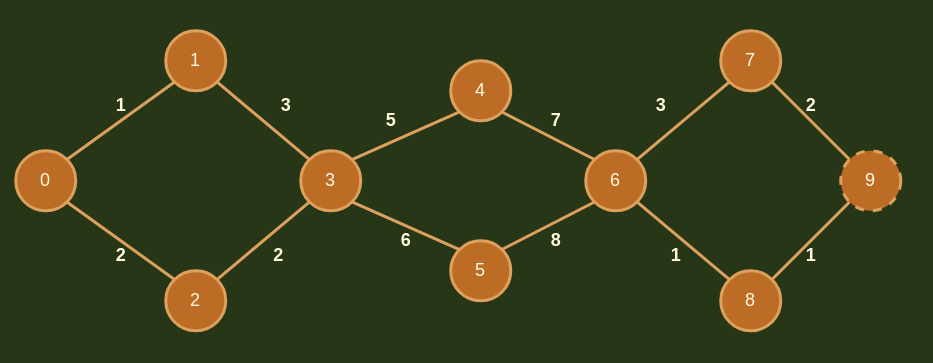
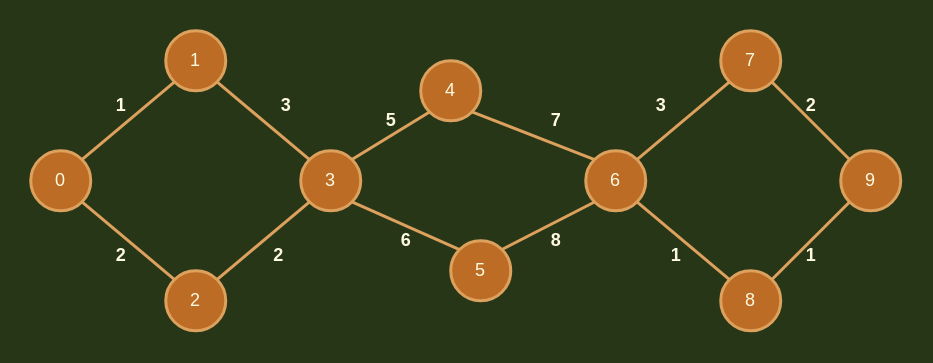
  <mxCell id="0" />
  <mxCell id="1" parent="0" />
  <mxCell id="2" style="edgeStyle=none;rounded=0;orthogonalLoop=1;jettySize=auto;html=1;exitX=1;exitY=0;exitDx=0;exitDy=0;entryX=0;entryY=1;entryDx=0;entryDy=0;endArrow=none;endFill=0;labelBackgroundColor=#283618;strokeColor=#DDA15E;fontColor=#FEFAE0;strokeWidth=2;" edge="1" parent="1" source="4" target="9"><mxGeometry relative="1" as="geometry" /></mxCell>
  <mxCell id="3" style="edgeStyle=none;rounded=0;orthogonalLoop=1;jettySize=auto;html=1;exitX=1;exitY=1;exitDx=0;exitDy=0;entryX=0;entryY=0;entryDx=0;entryDy=0;endArrow=none;endFill=0;labelBackgroundColor=#283618;strokeColor=#DDA15E;fontColor=#FEFAE0;strokeWidth=2;" edge="1" parent="1" source="4" target="11"><mxGeometry relative="1" as="geometry" /></mxCell>
- <mxCell id="4" value="0" style="ellipse;whiteSpace=wrap;html=1;aspect=fixed;fillColor=#BC6C25;strokeColor=#DDA15E;fontColor=#FEFAE0;strokeWidth=2;" vertex="1" parent="1"><mxGeometry x="10" y="100" width="40" height="40" as="geometry" /></mxCell>
+ <mxCell id="4" value="0" style="ellipse;whiteSpace=wrap;html=1;aspect=fixed;fillColor=#BC6C25;strokeColor=#DDA15E;fontColor=#FEFAE0;strokeWidth=2;" vertex="1" parent="1"><mxGeometry x="20" y="100" width="40" height="40" as="geometry" /></mxCell>
  <mxCell id="5" style="edgeStyle=none;rounded=0;orthogonalLoop=1;jettySize=auto;html=1;exitX=1;exitY=0;exitDx=0;exitDy=0;entryX=0;entryY=1;entryDx=0;entryDy=0;endArrow=none;endFill=0;labelBackgroundColor=#283618;strokeColor=#DDA15E;fontColor=#FEFAE0;strokeWidth=2;" edge="1" parent="1" source="7" target="13"><mxGeometry relative="1" as="geometry" /></mxCell>
  <mxCell id="6" style="edgeStyle=none;rounded=0;orthogonalLoop=1;jettySize=auto;html=1;exitX=1;exitY=1;exitDx=0;exitDy=0;entryX=0;entryY=0;entryDx=0;entryDy=0;endArrow=none;endFill=0;labelBackgroundColor=#283618;strokeColor=#DDA15E;fontColor=#FEFAE0;strokeWidth=2;" edge="1" parent="1" source="7" target="15"><mxGeometry relative="1" as="geometry" /></mxCell>
  <mxCell id="7" value="3" style="ellipse;whiteSpace=wrap;html=1;aspect=fixed;fillColor=#BC6C25;strokeColor=#DDA15E;fontColor=#FEFAE0;strokeWidth=2;" vertex="1" parent="1"><mxGeometry x="200" y="100" width="40" height="40" as="geometry" /></mxCell>
  <mxCell id="8" style="edgeStyle=none;rounded=0;orthogonalLoop=1;jettySize=auto;html=1;exitX=1;exitY=1;exitDx=0;exitDy=0;entryX=0;entryY=0;entryDx=0;entryDy=0;endArrow=none;endFill=0;labelBackgroundColor=#283618;strokeColor=#DDA15E;fontColor=#FEFAE0;strokeWidth=2;" edge="1" parent="1" source="9" target="7"><mxGeometry relative="1" as="geometry" /></mxCell>
  <mxCell id="9" value="1" style="ellipse;whiteSpace=wrap;html=1;aspect=fixed;fillColor=#BC6C25;strokeColor=#DDA15E;fontColor=#FEFAE0;strokeWidth=2;" vertex="1" parent="1"><mxGeometry x="110" y="20" width="40" height="40" as="geometry" /></mxCell>
  <mxCell id="10" style="edgeStyle=none;rounded=0;orthogonalLoop=1;jettySize=auto;html=1;exitX=1;exitY=0;exitDx=0;exitDy=0;entryX=0;entryY=1;entryDx=0;entryDy=0;endArrow=none;endFill=0;labelBackgroundColor=#283618;strokeColor=#DDA15E;fontColor=#FEFAE0;strokeWidth=2;" edge="1" parent="1" source="11" target="7"><mxGeometry relative="1" as="geometry" /></mxCell>
  <mxCell id="11" value="2" style="ellipse;whiteSpace=wrap;html=1;aspect=fixed;fillColor=#BC6C25;strokeColor=#DDA15E;fontColor=#FEFAE0;strokeWidth=2;" vertex="1" parent="1"><mxGeometry x="110" y="180" width="40" height="40" as="geometry" /></mxCell>
  <mxCell id="12" style="edgeStyle=none;rounded=0;orthogonalLoop=1;jettySize=auto;html=1;exitX=1;exitY=1;exitDx=0;exitDy=0;entryX=0;entryY=0;entryDx=0;entryDy=0;endArrow=none;endFill=0;labelBackgroundColor=#283618;strokeColor=#DDA15E;fontColor=#FEFAE0;strokeWidth=2;" edge="1" parent="1" source="13" target="18"><mxGeometry relative="1" as="geometry" /></mxCell>
- <mxCell id="13" value="4" style="ellipse;whiteSpace=wrap;html=1;aspect=fixed;fillColor=#BC6C25;strokeColor=#DDA15E;fontColor=#FEFAE0;strokeWidth=2;" vertex="1" parent="1"><mxGeometry x="300" y="40" width="40" height="40" as="geometry" /></mxCell>
+ <mxCell id="13" value="4" style="ellipse;whiteSpace=wrap;html=1;aspect=fixed;fillColor=#BC6C25;strokeColor=#DDA15E;fontColor=#FEFAE0;strokeWidth=2;" vertex="1" parent="1"><mxGeometry x="280" y="40" width="40" height="40" as="geometry" /></mxCell>
  <mxCell id="14" style="edgeStyle=none;rounded=0;orthogonalLoop=1;jettySize=auto;html=1;exitX=1;exitY=0;exitDx=0;exitDy=0;entryX=0;entryY=1;entryDx=0;entryDy=0;endArrow=none;endFill=0;labelBackgroundColor=#283618;strokeColor=#DDA15E;fontColor=#FEFAE0;strokeWidth=2;" edge="1" parent="1" source="15" target="18"><mxGeometry relative="1" as="geometry" /></mxCell>
  <mxCell id="15" value="5" style="ellipse;whiteSpace=wrap;html=1;aspect=fixed;fillColor=#BC6C25;strokeColor=#DDA15E;fontColor=#FEFAE0;strokeWidth=2;" vertex="1" parent="1"><mxGeometry x="300" y="160" width="40" height="40" as="geometry" /></mxCell>
  <mxCell id="16" style="edgeStyle=none;rounded=0;orthogonalLoop=1;jettySize=auto;html=1;exitX=1;exitY=0;exitDx=0;exitDy=0;entryX=0;entryY=1;entryDx=0;entryDy=0;endArrow=none;endFill=0;labelBackgroundColor=#283618;strokeColor=#DDA15E;fontColor=#FEFAE0;strokeWidth=2;" edge="1" parent="1" source="18" target="21"><mxGeometry relative="1" as="geometry" /></mxCell>
  <mxCell id="17" style="edgeStyle=none;rounded=0;orthogonalLoop=1;jettySize=auto;html=1;exitX=1;exitY=1;exitDx=0;exitDy=0;entryX=0;entryY=0;entryDx=0;entryDy=0;endArrow=none;endFill=0;labelBackgroundColor=#283618;strokeColor=#DDA15E;fontColor=#FEFAE0;strokeWidth=2;" edge="1" parent="1" source="18" target="23"><mxGeometry relative="1" as="geometry" /></mxCell>
  <mxCell id="18" value="6" style="ellipse;whiteSpace=wrap;html=1;aspect=fixed;fillColor=#BC6C25;strokeColor=#DDA15E;fontColor=#FEFAE0;strokeWidth=2;" vertex="1" parent="1"><mxGeometry x="390" y="100" width="40" height="40" as="geometry" /></mxCell>
- <mxCell id="19" value="9" style="ellipse;whiteSpace=wrap;html=1;aspect=fixed;fillColor=#BC6C25;strokeColor=#DDA15E;fontColor=#FEFAE0;strokeWidth=2;dashed=1;" vertex="1" parent="1"><mxGeometry x="560" y="100" width="40" height="40" as="geometry" /></mxCell>
+ <mxCell id="19" value="9" style="ellipse;whiteSpace=wrap;html=1;aspect=fixed;fillColor=#BC6C25;strokeColor=#DDA15E;fontColor=#FEFAE0;strokeWidth=2;" vertex="1" parent="1"><mxGeometry x="560" y="100" width="40" height="40" as="geometry" /></mxCell>
  <mxCell id="20" style="edgeStyle=none;rounded=0;orthogonalLoop=1;jettySize=auto;html=1;exitX=1;exitY=1;exitDx=0;exitDy=0;entryX=0;entryY=0;entryDx=0;entryDy=0;endArrow=none;endFill=0;labelBackgroundColor=#283618;strokeColor=#DDA15E;fontColor=#FEFAE0;strokeWidth=2;" edge="1" parent="1" source="21" target="19"><mxGeometry relative="1" as="geometry" /></mxCell>
  <mxCell id="21" value="7" style="ellipse;whiteSpace=wrap;html=1;aspect=fixed;fillColor=#BC6C25;strokeColor=#DDA15E;fontColor=#FEFAE0;strokeWidth=2;" vertex="1" parent="1"><mxGeometry x="480" y="20" width="40" height="40" as="geometry" /></mxCell>
  <mxCell id="22" style="edgeStyle=none;rounded=0;orthogonalLoop=1;jettySize=auto;html=1;exitX=1;exitY=0;exitDx=0;exitDy=0;entryX=0;entryY=1;entryDx=0;entryDy=0;endArrow=none;endFill=0;labelBackgroundColor=#283618;strokeColor=#DDA15E;fontColor=#FEFAE0;strokeWidth=2;" edge="1" parent="1" source="23" target="19"><mxGeometry relative="1" as="geometry" /></mxCell>
  <mxCell id="23" value="8" style="ellipse;whiteSpace=wrap;html=1;aspect=fixed;fillColor=#BC6C25;strokeColor=#DDA15E;fontColor=#FEFAE0;strokeWidth=2;" vertex="1" parent="1"><mxGeometry x="480" y="180" width="40" height="40" as="geometry" /></mxCell>
  <mxCell id="24" value="1" style="text;html=1;align=center;verticalAlign=middle;resizable=0;points=[];autosize=1;strokeColor=none;fillColor=none;fontStyle=1;fontColor=#FEFAE0;strokeWidth=2;" vertex="1" parent="1"><mxGeometry x="70" y="60" width="20" height="20" as="geometry" /></mxCell>
  <mxCell id="25" value="2" style="text;html=1;align=center;verticalAlign=middle;resizable=0;points=[];autosize=1;strokeColor=none;fillColor=none;fontStyle=1;fontColor=#FEFAE0;strokeWidth=2;" vertex="1" parent="1"><mxGeometry x="70" y="160" width="20" height="20" as="geometry" /></mxCell>
  <mxCell id="26" value="3" style="text;html=1;align=center;verticalAlign=middle;resizable=0;points=[];autosize=1;strokeColor=none;fillColor=none;fontStyle=1;fontColor=#FEFAE0;strokeWidth=2;" vertex="1" parent="1"><mxGeometry x="180" y="60" width="20" height="20" as="geometry" /></mxCell>
  <mxCell id="27" value="2" style="text;html=1;align=center;verticalAlign=middle;resizable=0;points=[];autosize=1;strokeColor=none;fillColor=none;fontStyle=1;fontColor=#FEFAE0;strokeWidth=2;" vertex="1" parent="1"><mxGeometry x="175" y="160" width="20" height="20" as="geometry" /></mxCell>
  <mxCell id="28" value="3" style="text;html=1;align=center;verticalAlign=middle;resizable=0;points=[];autosize=1;strokeColor=none;fillColor=none;fontStyle=1;fontColor=#FEFAE0;strokeWidth=2;" vertex="1" parent="1"><mxGeometry x="430" y="60" width="20" height="20" as="geometry" /></mxCell>
  <mxCell id="29" value="2" style="text;html=1;align=center;verticalAlign=middle;resizable=0;points=[];autosize=1;strokeColor=none;fillColor=none;fontStyle=1;fontColor=#FEFAE0;strokeWidth=2;" vertex="1" parent="1"><mxGeometry x="530" y="60" width="20" height="20" as="geometry" /></mxCell>
  <mxCell id="30" value="1" style="text;html=1;align=center;verticalAlign=middle;resizable=0;points=[];autosize=1;strokeColor=none;fillColor=none;fontStyle=1;fontColor=#FEFAE0;strokeWidth=2;" vertex="1" parent="1"><mxGeometry x="440" y="160" width="20" height="20" as="geometry" /></mxCell>
  <mxCell id="31" value="1" style="text;html=1;align=center;verticalAlign=middle;resizable=0;points=[];autosize=1;strokeColor=none;fillColor=none;fontStyle=1;fontColor=#FEFAE0;strokeWidth=2;" vertex="1" parent="1"><mxGeometry x="530" y="160" width="20" height="20" as="geometry" /></mxCell>
  <mxCell id="32" value="5" style="text;html=1;align=center;verticalAlign=middle;resizable=0;points=[];autosize=1;strokeColor=none;fillColor=none;fontStyle=1;fontColor=#FEFAE0;strokeWidth=2;" vertex="1" parent="1"><mxGeometry x="250" y="70" width="20" height="20" as="geometry" /></mxCell>
  <mxCell id="33" value="7" style="text;html=1;align=center;verticalAlign=middle;resizable=0;points=[];autosize=1;strokeColor=none;fillColor=none;fontStyle=1;fontColor=#FEFAE0;strokeWidth=2;" vertex="1" parent="1"><mxGeometry x="360" y="70" width="20" height="20" as="geometry" /></mxCell>
  <mxCell id="34" value="6" style="text;html=1;align=center;verticalAlign=middle;resizable=0;points=[];autosize=1;strokeColor=none;fillColor=none;fontStyle=1;fontColor=#FEFAE0;strokeWidth=2;" vertex="1" parent="1"><mxGeometry x="260" y="150" width="20" height="20" as="geometry" /></mxCell>
  <mxCell id="35" value="8" style="text;html=1;align=center;verticalAlign=middle;resizable=0;points=[];autosize=1;strokeColor=none;fillColor=none;fontStyle=1;fontColor=#FEFAE0;strokeWidth=2;" vertex="1" parent="1"><mxGeometry x="360" y="150" width="20" height="20" as="geometry" /></mxCell>
